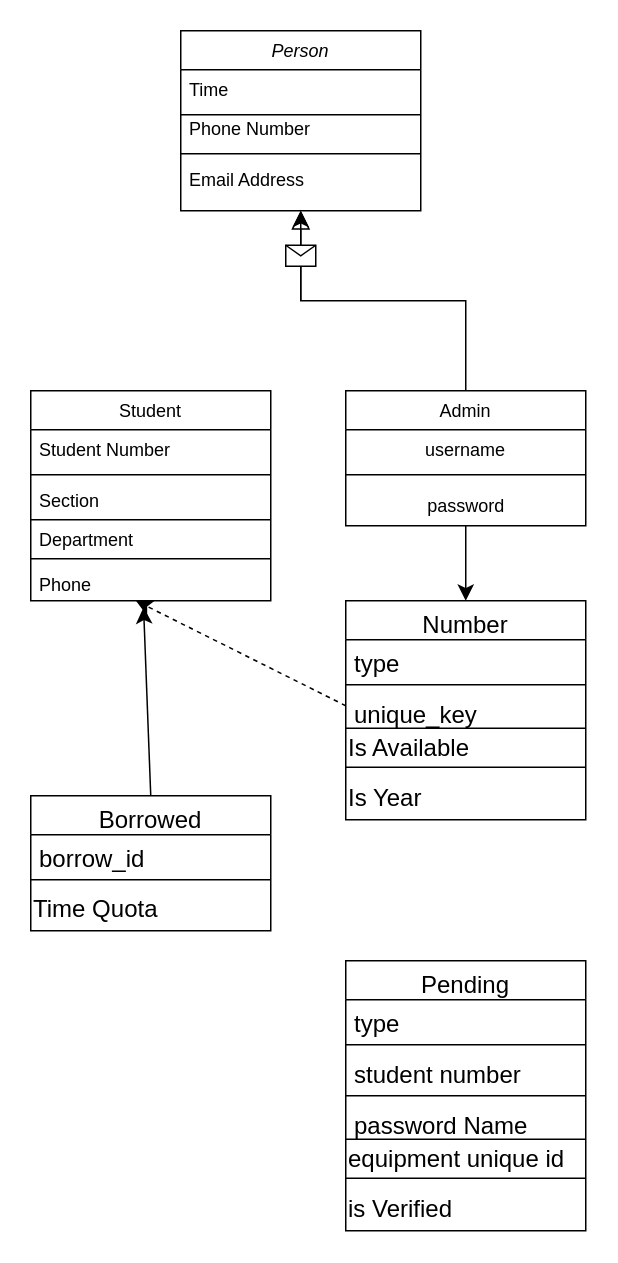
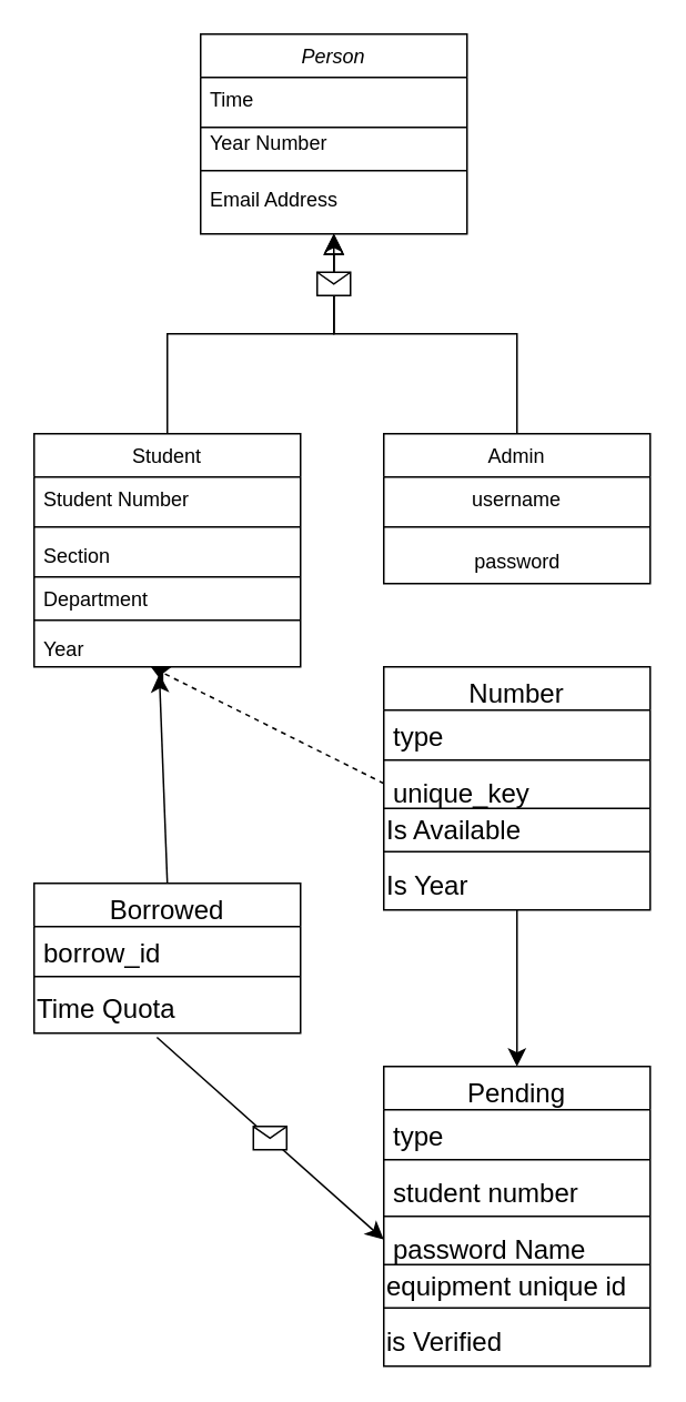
  <mxCell id="0" />
  <mxCell id="1" parent="0" />
  <mxCell id="2" value="Person" style="swimlane;fontStyle=2;align=center;verticalAlign=top;childLayout=stackLayout;horizontal=1;startSize=26;horizontalStack=0;resizeParent=1;resizeLast=0;collapsible=1;marginBottom=0;rounded=0;shadow=0;strokeWidth=1;" parent="1" vertex="1"><mxGeometry x="120" y="20" width="160" height="120" as="geometry"><mxRectangle x="230" y="140" width="160" height="26" as="alternateBounds" /></mxGeometry></mxCell>
  <mxCell id="3" value="Time" style="text;align=left;verticalAlign=top;spacingLeft=4;spacingRight=4;overflow=hidden;rotatable=0;points=[[0,0.5],[1,0.5]];portConstraint=eastwest;" parent="2" vertex="1"><mxGeometry y="26" width="160" height="26" as="geometry" /></mxCell>
- <mxCell id="4" value="Phone Number" style="text;align=left;verticalAlign=top;spacingLeft=4;spacingRight=4;overflow=hidden;rotatable=0;points=[[0,0.5],[1,0.5]];portConstraint=eastwest;rounded=0;shadow=0;html=0;" parent="2" vertex="1"><mxGeometry y="52" width="160" height="26" as="geometry" /></mxCell>
+ <mxCell id="4" value="Year Number" style="text;align=left;verticalAlign=top;spacingLeft=4;spacingRight=4;overflow=hidden;rotatable=0;points=[[0,0.5],[1,0.5]];portConstraint=eastwest;rounded=0;shadow=0;html=0;" parent="2" vertex="1"><mxGeometry y="52" width="160" height="26" as="geometry" /></mxCell>
  <mxCell id="5" value="" style="line;html=1;strokeWidth=1;align=left;verticalAlign=middle;spacingTop=-1;spacingLeft=3;spacingRight=3;rotatable=0;labelPosition=right;points=[];portConstraint=eastwest;" parent="2" vertex="1"><mxGeometry y="78" width="160" height="8" as="geometry" /></mxCell>
  <mxCell id="6" value="Email Address" style="text;align=left;verticalAlign=top;spacingLeft=4;spacingRight=4;overflow=hidden;rotatable=0;points=[[0,0.5],[1,0.5]];portConstraint=eastwest;rounded=0;shadow=0;html=0;" parent="2" vertex="1"><mxGeometry y="86" width="160" height="26" as="geometry" /></mxCell>
  <mxCell id="7" value="Student" style="swimlane;fontStyle=0;align=center;verticalAlign=top;childLayout=stackLayout;horizontal=1;startSize=26;horizontalStack=0;resizeParent=1;resizeLast=0;collapsible=1;marginBottom=0;rounded=0;shadow=0;strokeWidth=1;" parent="1" vertex="1"><mxGeometry x="20" y="260" width="160" height="140" as="geometry"><mxRectangle x="120" y="360" width="160" height="26" as="alternateBounds" /></mxGeometry></mxCell>
  <mxCell id="8" value="Student Number" style="text;align=left;verticalAlign=top;spacingLeft=4;spacingRight=4;overflow=hidden;rotatable=0;points=[[0,0.5],[1,0.5]];portConstraint=eastwest;" parent="7" vertex="1"><mxGeometry y="26" width="160" height="26" as="geometry" /></mxCell>
  <mxCell id="9" value="" style="line;html=1;strokeWidth=1;align=left;verticalAlign=middle;spacingTop=-1;spacingLeft=3;spacingRight=3;rotatable=0;labelPosition=right;points=[];portConstraint=eastwest;" parent="7" vertex="1"><mxGeometry y="52" width="160" height="8" as="geometry" /></mxCell>
  <mxCell id="10" value="Section" style="text;align=left;verticalAlign=top;spacingLeft=4;spacingRight=4;overflow=hidden;rotatable=0;points=[[0,0.5],[1,0.5]];portConstraint=eastwest;" parent="7" vertex="1"><mxGeometry y="60" width="160" height="26" as="geometry" /></mxCell>
  <mxCell id="11" value="Department" style="text;align=left;verticalAlign=top;spacingLeft=4;spacingRight=4;overflow=hidden;rotatable=0;points=[[0,0.5],[1,0.5]];portConstraint=eastwest;rounded=0;shadow=0;html=0;" parent="7" vertex="1"><mxGeometry y="86" width="160" height="54" as="geometry" /></mxCell>
+ <mxCell id="12" value="" style="endArrow=block;endSize=10;endFill=0;shadow=0;strokeWidth=1;rounded=0;edgeStyle=elbowEdgeStyle;elbow=vertical;" parent="1" source="7" target="2" edge="1"><mxGeometry width="160" relative="1" as="geometry"><mxPoint x="100" y="103" as="sourcePoint" /><mxPoint x="100" y="103" as="targetPoint" /></mxGeometry></mxCell>
  <mxCell id="13" value="Admin" style="swimlane;fontStyle=0;align=center;verticalAlign=top;childLayout=stackLayout;horizontal=1;startSize=26;horizontalStack=0;resizeParent=1;resizeLast=0;collapsible=1;marginBottom=0;rounded=0;shadow=0;strokeWidth=1;" parent="1" vertex="1"><mxGeometry x="230" y="260" width="160" height="90" as="geometry"><mxRectangle x="340" y="380" width="170" height="26" as="alternateBounds" /></mxGeometry></mxCell>
  <mxCell id="14" value="username" style="text;align=center;verticalAlign=top;spacingLeft=4;spacingRight=4;overflow=hidden;rotatable=0;points=[[0,0.5],[1,0.5]];portConstraint=eastwest;" parent="13" vertex="1"><mxGeometry y="26" width="160" height="26" as="geometry" /></mxCell>
  <mxCell id="15" value="" style="line;html=1;strokeWidth=1;align=left;verticalAlign=middle;spacingTop=-1;spacingLeft=3;spacingRight=3;rotatable=0;labelPosition=right;points=[];portConstraint=eastwest;" parent="13" vertex="1"><mxGeometry y="52" width="160" height="8" as="geometry" /></mxCell>
  <mxCell id="16" value="&lt;font style=&quot;font-size: 12px;&quot;&gt;password&lt;/font&gt;" style="text;html=1;align=center;verticalAlign=middle;resizable=0;points=[];autosize=1;strokeColor=none;fillColor=none;fontSize=16;" parent="13" vertex="1"><mxGeometry y="60" width="160" height="30" as="geometry" /></mxCell>
  <mxCell id="17" value="" style="endArrow=block;endSize=10;endFill=0;shadow=0;strokeWidth=1;rounded=0;edgeStyle=elbowEdgeStyle;elbow=vertical;" parent="1" source="13" target="2" edge="1"><mxGeometry width="160" relative="1" as="geometry"><mxPoint x="110" y="273" as="sourcePoint" /><mxPoint x="210" y="171" as="targetPoint" /></mxGeometry></mxCell>
- <mxCell id="18" value="Phone" style="text;align=left;verticalAlign=top;spacingLeft=4;spacingRight=4;overflow=hidden;rotatable=0;points=[[0,0.5],[1,0.5]];portConstraint=eastwest;fontStyle=0" parent="1" vertex="1"><mxGeometry x="20" y="376" width="160" height="24" as="geometry" /></mxCell>
+ <mxCell id="18" value="Year" style="text;align=left;verticalAlign=top;spacingLeft=4;spacingRight=4;overflow=hidden;rotatable=0;points=[[0,0.5],[1,0.5]];portConstraint=eastwest;fontStyle=0" parent="1" vertex="1"><mxGeometry x="20" y="376" width="160" height="24" as="geometry" /></mxCell>
  <mxCell id="19" value="" style="line;strokeWidth=1;fillColor=none;align=left;verticalAlign=middle;spacingTop=-1;spacingLeft=3;spacingRight=3;rotatable=0;labelPosition=right;points=[];portConstraint=eastwest;strokeColor=inherit;fontSize=16;" parent="1" vertex="1"><mxGeometry x="20" y="342" width="160" height="8" as="geometry" /></mxCell>
  <mxCell id="20" value="" style="line;strokeWidth=1;fillColor=none;align=left;verticalAlign=middle;spacingTop=-1;spacingLeft=3;spacingRight=3;rotatable=0;labelPosition=right;points=[];portConstraint=eastwest;strokeColor=inherit;fontSize=16;" parent="1" vertex="1"><mxGeometry x="20" y="368" width="160" height="8" as="geometry" /></mxCell>
  <mxCell id="21" value="Number" style="swimlane;fontStyle=0;align=center;verticalAlign=top;childLayout=stackLayout;horizontal=1;startSize=26;horizontalStack=0;resizeParent=1;resizeLast=0;collapsible=1;marginBottom=0;rounded=0;shadow=0;strokeWidth=1;fontSize=16;" parent="1" vertex="1"><mxGeometry x="230" y="400" width="160" height="146" as="geometry"><mxRectangle x="120" y="360" width="160" height="26" as="alternateBounds" /></mxGeometry></mxCell>
  <mxCell id="22" value="type" style="text;align=left;verticalAlign=top;spacingLeft=4;spacingRight=4;overflow=hidden;rotatable=0;points=[[0,0.5],[1,0.5]];portConstraint=eastwest;fontSize=16;" parent="21" vertex="1"><mxGeometry y="26" width="160" height="26" as="geometry" /></mxCell>
  <mxCell id="23" value="" style="line;html=1;strokeWidth=1;align=left;verticalAlign=middle;spacingTop=-1;spacingLeft=3;spacingRight=3;rotatable=0;labelPosition=right;points=[];portConstraint=eastwest;fontSize=16;" parent="21" vertex="1"><mxGeometry y="52" width="160" height="8" as="geometry" /></mxCell>
  <mxCell id="24" value="unique_key" style="text;align=left;verticalAlign=top;spacingLeft=4;spacingRight=4;overflow=hidden;rotatable=0;points=[[0,0.5],[1,0.5]];portConstraint=eastwest;rounded=0;shadow=0;html=0;fontSize=16;" parent="21" vertex="1"><mxGeometry y="60" width="160" height="20" as="geometry" /></mxCell>
  <mxCell id="25" value="" style="line;strokeWidth=1;fillColor=none;align=left;verticalAlign=middle;spacingTop=-1;spacingLeft=3;spacingRight=3;rotatable=0;labelPosition=right;points=[];portConstraint=eastwest;strokeColor=inherit;fontSize=16;" parent="21" vertex="1"><mxGeometry y="80" width="160" height="10" as="geometry" /></mxCell>
  <mxCell id="26" value="Is Available" style="text;html=1;strokeColor=none;fillColor=none;align=left;verticalAlign=middle;whiteSpace=wrap;rounded=0;fontSize=16;" parent="21" vertex="1"><mxGeometry y="90" width="160" height="16" as="geometry" /></mxCell>
  <mxCell id="27" value="" style="line;strokeWidth=1;fillColor=none;align=left;verticalAlign=middle;spacingTop=-1;spacingLeft=3;spacingRight=3;rotatable=0;labelPosition=right;points=[];portConstraint=eastwest;strokeColor=inherit;fontSize=16;" parent="21" vertex="1"><mxGeometry y="106" width="160" height="10" as="geometry" /></mxCell>
  <mxCell id="28" value="Is Year" style="text;html=1;align=left;verticalAlign=middle;resizable=0;points=[];autosize=1;strokeColor=none;fillColor=none;fontSize=16;" parent="21" vertex="1"><mxGeometry y="116" width="160" height="30" as="geometry" /></mxCell>
- <mxCell id="29" style="edgeStyle=none;curved=1;rounded=0;orthogonalLoop=1;jettySize=auto;html=1;entryX=0.5;entryY=0;entryDx=0;entryDy=0;fontSize=12;startSize=8;endSize=8;" parent="1" source="16" target="21" edge="1"><mxGeometry relative="1" as="geometry" /></mxCell>
  <mxCell id="30" value="Borrowed" style="swimlane;fontStyle=0;align=center;verticalAlign=top;childLayout=stackLayout;horizontal=1;startSize=26;horizontalStack=0;resizeParent=1;resizeLast=0;collapsible=1;marginBottom=0;rounded=0;shadow=0;strokeWidth=1;fontSize=16;" parent="1" vertex="1"><mxGeometry x="20" y="530" width="160" height="90" as="geometry"><mxRectangle x="120" y="360" width="160" height="26" as="alternateBounds" /></mxGeometry></mxCell>
  <mxCell id="31" value="borrow_id" style="text;align=left;verticalAlign=top;spacingLeft=4;spacingRight=4;overflow=hidden;rotatable=0;points=[[0,0.5],[1,0.5]];portConstraint=eastwest;fontSize=16;" parent="30" vertex="1"><mxGeometry y="26" width="160" height="26" as="geometry" /></mxCell>
  <mxCell id="32" value="" style="line;html=1;strokeWidth=1;align=left;verticalAlign=middle;spacingTop=-1;spacingLeft=3;spacingRight=3;rotatable=0;labelPosition=right;points=[];portConstraint=eastwest;fontSize=16;" parent="30" vertex="1"><mxGeometry y="52" width="160" height="8" as="geometry" /></mxCell>
  <mxCell id="33" value="Time Quota" style="text;html=1;align=left;verticalAlign=middle;resizable=0;points=[];autosize=1;strokeColor=none;fillColor=none;fontSize=16;" parent="30" vertex="1"><mxGeometry y="60" width="160" height="30" as="geometry" /></mxCell>
+ <mxCell id="34" style="edgeStyle=none;curved=1;rounded=0;orthogonalLoop=1;jettySize=auto;html=1;entryX=0.5;entryY=0;entryDx=0;entryDy=0;fontSize=12;startSize=8;endSize=8;" parent="1" source="28" target="35" edge="1"><mxGeometry relative="1" as="geometry"><mxPoint x="310" y="645" as="targetPoint" /></mxGeometry></mxCell>
  <mxCell id="35" value="Pending" style="swimlane;fontStyle=0;align=center;verticalAlign=top;childLayout=stackLayout;horizontal=1;startSize=26;horizontalStack=0;resizeParent=1;resizeLast=0;collapsible=1;marginBottom=0;rounded=0;shadow=0;strokeWidth=1;fontSize=16;" parent="1" vertex="1"><mxGeometry x="230" y="640" width="160" height="180" as="geometry"><mxRectangle x="120" y="360" width="160" height="26" as="alternateBounds" /></mxGeometry></mxCell>
  <mxCell id="36" value="type" style="text;align=left;verticalAlign=top;spacingLeft=4;spacingRight=4;overflow=hidden;rotatable=0;points=[[0,0.5],[1,0.5]];portConstraint=eastwest;fontSize=16;" parent="35" vertex="1"><mxGeometry y="26" width="160" height="26" as="geometry" /></mxCell>
  <mxCell id="37" value="" style="line;html=1;strokeWidth=1;align=left;verticalAlign=middle;spacingTop=-1;spacingLeft=3;spacingRight=3;rotatable=0;labelPosition=right;points=[];portConstraint=eastwest;fontSize=16;" parent="35" vertex="1"><mxGeometry y="52" width="160" height="8" as="geometry" /></mxCell>
  <mxCell id="38" value="student number" style="text;align=left;verticalAlign=top;spacingLeft=4;spacingRight=4;overflow=hidden;rotatable=0;points=[[0,0.5],[1,0.5]];portConstraint=eastwest;fontSize=16;" parent="35" vertex="1"><mxGeometry y="60" width="160" height="26" as="geometry" /></mxCell>
  <mxCell id="39" value="" style="line;strokeWidth=1;fillColor=none;align=left;verticalAlign=middle;spacingTop=-1;spacingLeft=3;spacingRight=3;rotatable=0;labelPosition=right;points=[];portConstraint=eastwest;strokeColor=inherit;fontSize=16;" parent="35" vertex="1"><mxGeometry y="86" width="160" height="8" as="geometry" /></mxCell>
  <mxCell id="40" value="password Name" style="text;align=left;verticalAlign=top;spacingLeft=4;spacingRight=4;overflow=hidden;rotatable=0;points=[[0,0.5],[1,0.5]];portConstraint=eastwest;rounded=0;shadow=0;html=0;fontSize=16;" parent="35" vertex="1"><mxGeometry y="94" width="160" height="20" as="geometry" /></mxCell>
  <mxCell id="41" value="" style="line;strokeWidth=1;fillColor=none;align=left;verticalAlign=middle;spacingTop=-1;spacingLeft=3;spacingRight=3;rotatable=0;labelPosition=right;points=[];portConstraint=eastwest;strokeColor=inherit;fontSize=16;" parent="35" vertex="1"><mxGeometry y="114" width="160" height="10" as="geometry" /></mxCell>
  <mxCell id="42" value="equipment unique id" style="text;html=1;strokeColor=none;fillColor=none;align=left;verticalAlign=middle;whiteSpace=wrap;rounded=0;fontSize=16;" parent="35" vertex="1"><mxGeometry y="124" width="160" height="16" as="geometry" /></mxCell>
  <mxCell id="43" value="" style="line;strokeWidth=1;fillColor=none;align=left;verticalAlign=middle;spacingTop=-1;spacingLeft=3;spacingRight=3;rotatable=0;labelPosition=right;points=[];portConstraint=eastwest;strokeColor=inherit;fontSize=16;" parent="35" vertex="1"><mxGeometry y="140" width="160" height="10" as="geometry" /></mxCell>
  <mxCell id="44" value="is Verified" style="text;html=1;align=left;verticalAlign=middle;resizable=0;points=[];autosize=1;strokeColor=none;fillColor=none;fontSize=16;" parent="35" vertex="1"><mxGeometry y="150" width="160" height="30" as="geometry" /></mxCell>
  <mxCell id="45" style="edgeStyle=none;curved=1;rounded=0;orthogonalLoop=1;jettySize=auto;html=1;entryX=0.438;entryY=1;entryDx=0;entryDy=0;entryPerimeter=0;fontSize=12;startSize=8;endSize=8;exitX=0;exitY=0.5;exitDx=0;exitDy=0;dashed=1;" parent="1" source="24" target="18" edge="1"><mxGeometry relative="1" as="geometry" /></mxCell>
  <mxCell id="46" style="edgeStyle=none;curved=1;rounded=0;orthogonalLoop=1;jettySize=auto;html=1;entryX=0.47;entryY=1.18;entryDx=0;entryDy=0;fontSize=12;startSize=8;endSize=8;exitX=0.5;exitY=0;exitDx=0;exitDy=0;entryPerimeter=0;" parent="1" source="30" target="18" edge="1"><mxGeometry relative="1" as="geometry"><mxPoint x="181.28" y="466.54" as="sourcePoint" /><mxPoint x="20" y="400" as="targetPoint" /></mxGeometry></mxCell>
  <mxCell id="47" value="" style="line;html=1;strokeWidth=1;align=left;verticalAlign=middle;spacingTop=-1;spacingLeft=3;spacingRight=3;rotatable=0;labelPosition=right;points=[];portConstraint=eastwest;" parent="1" vertex="1"><mxGeometry x="120" y="72" width="160" height="8" as="geometry" /></mxCell>
+ <mxCell id="48" value="" style="endArrow=classic;html=1;rounded=0;fontSize=12;startSize=8;endSize=8;curved=1;entryX=0;entryY=0.5;entryDx=0;entryDy=0;exitX=0.461;exitY=1.084;exitDx=0;exitDy=0;exitPerimeter=0;" edge="1" parent="1" source="33" target="40"><mxGeometry relative="1" as="geometry"><mxPoint x="170" y="609" as="sourcePoint" /><mxPoint x="160" y="19" as="targetPoint" /></mxGeometry></mxCell>
+ <mxCell id="49" value="" style="shape=message;html=1;outlineConnect=0;fontSize=16;" vertex="1" parent="48"><mxGeometry width="20" height="14" relative="1" as="geometry"><mxPoint x="-10" y="-7" as="offset" /></mxGeometry></mxCell>
  <mxCell id="50" value="" style="endArrow=classic;html=1;rounded=0;fontSize=12;startSize=8;endSize=8;curved=1;" edge="1" parent="1"><mxGeometry relative="1" as="geometry"><mxPoint x="200" y="200" as="sourcePoint" /><mxPoint x="200" y="140" as="targetPoint" /></mxGeometry></mxCell>
  <mxCell id="51" value="" style="shape=message;html=1;outlineConnect=0;fontSize=16;" vertex="1" parent="50"><mxGeometry width="20" height="14" relative="1" as="geometry"><mxPoint x="-10" y="-7" as="offset" /></mxGeometry></mxCell>
